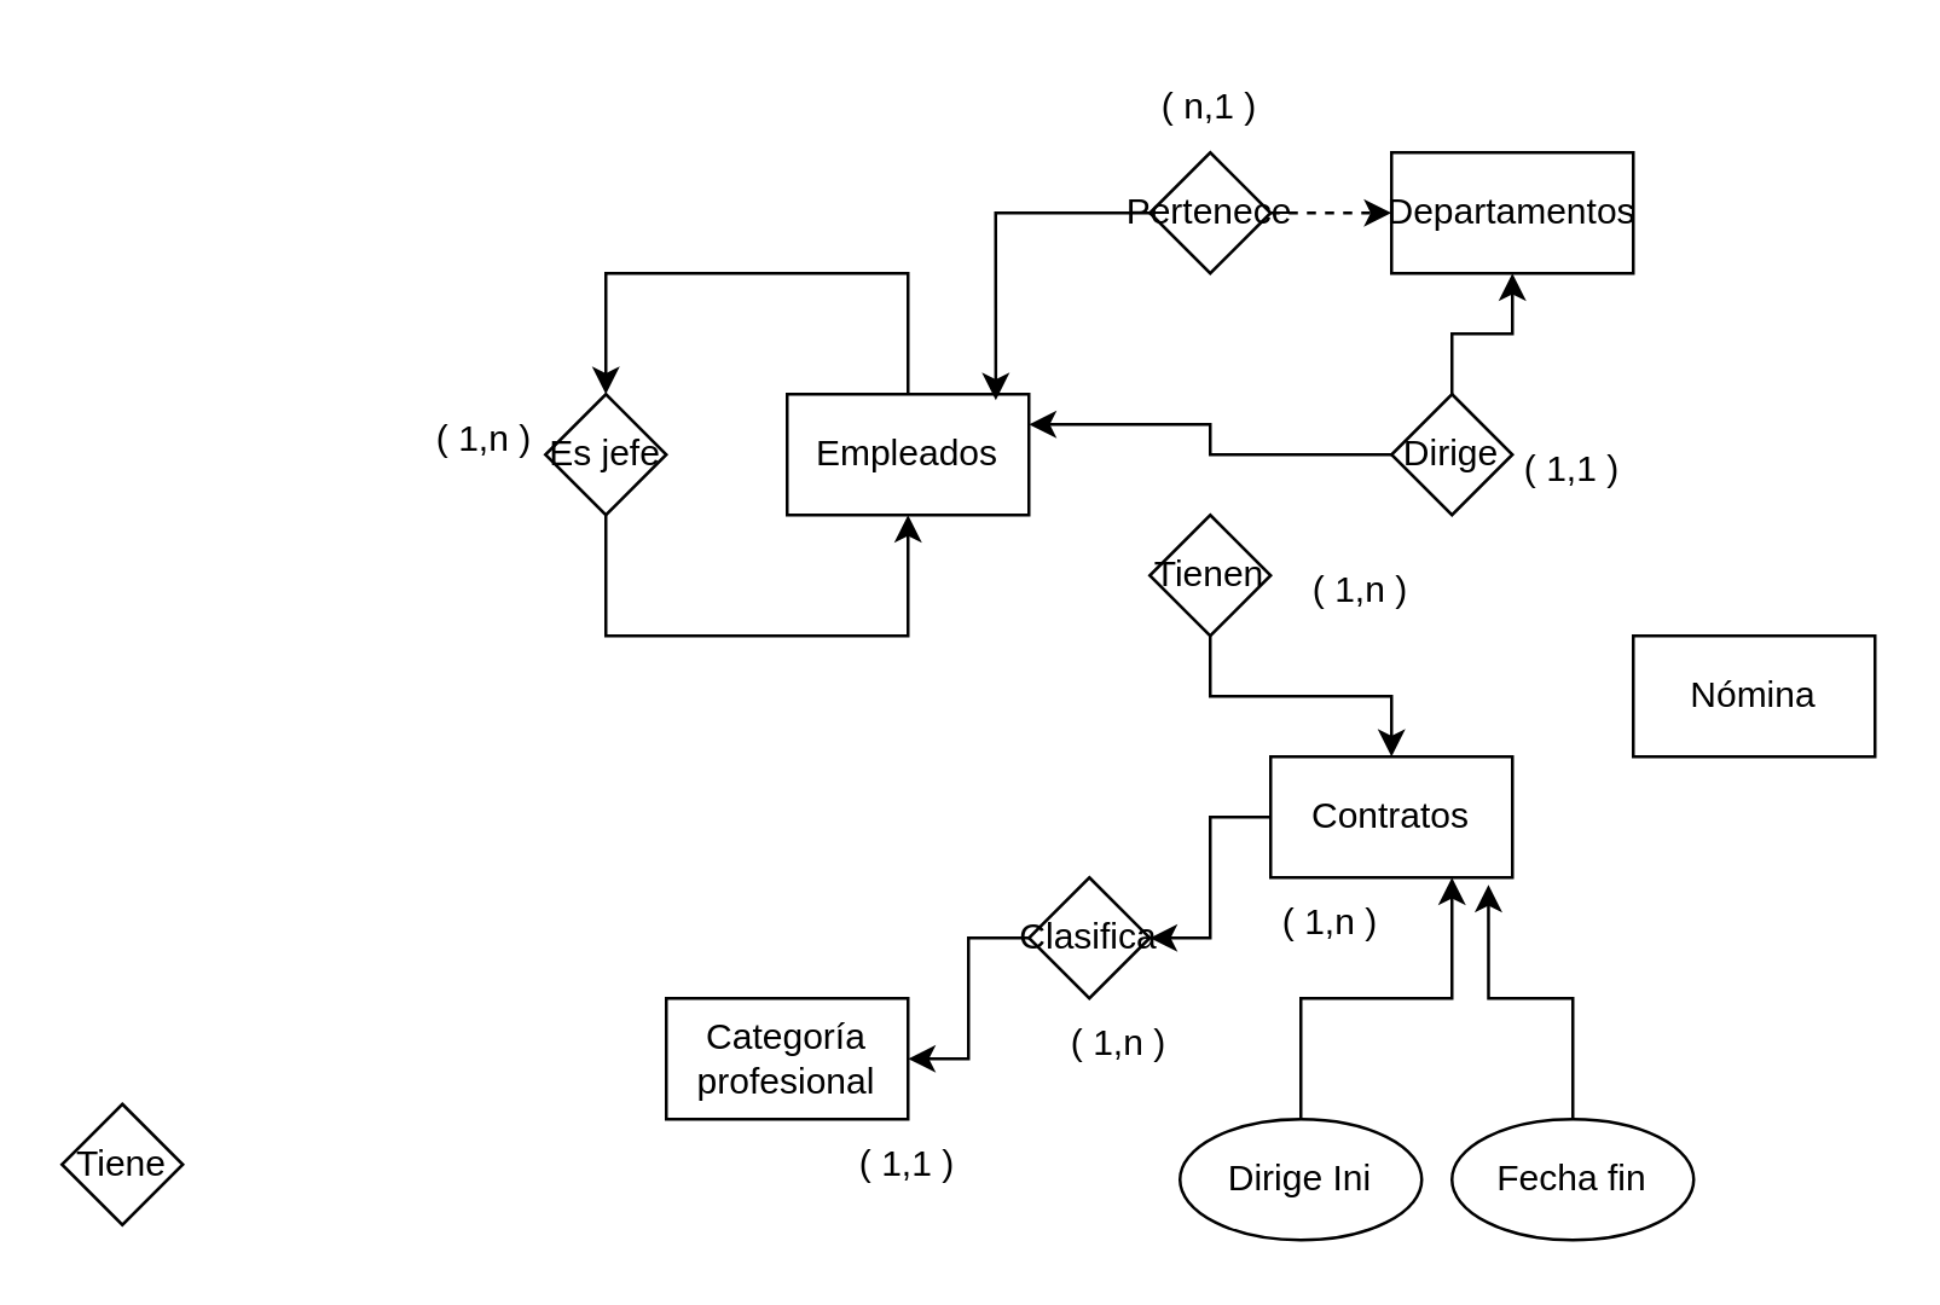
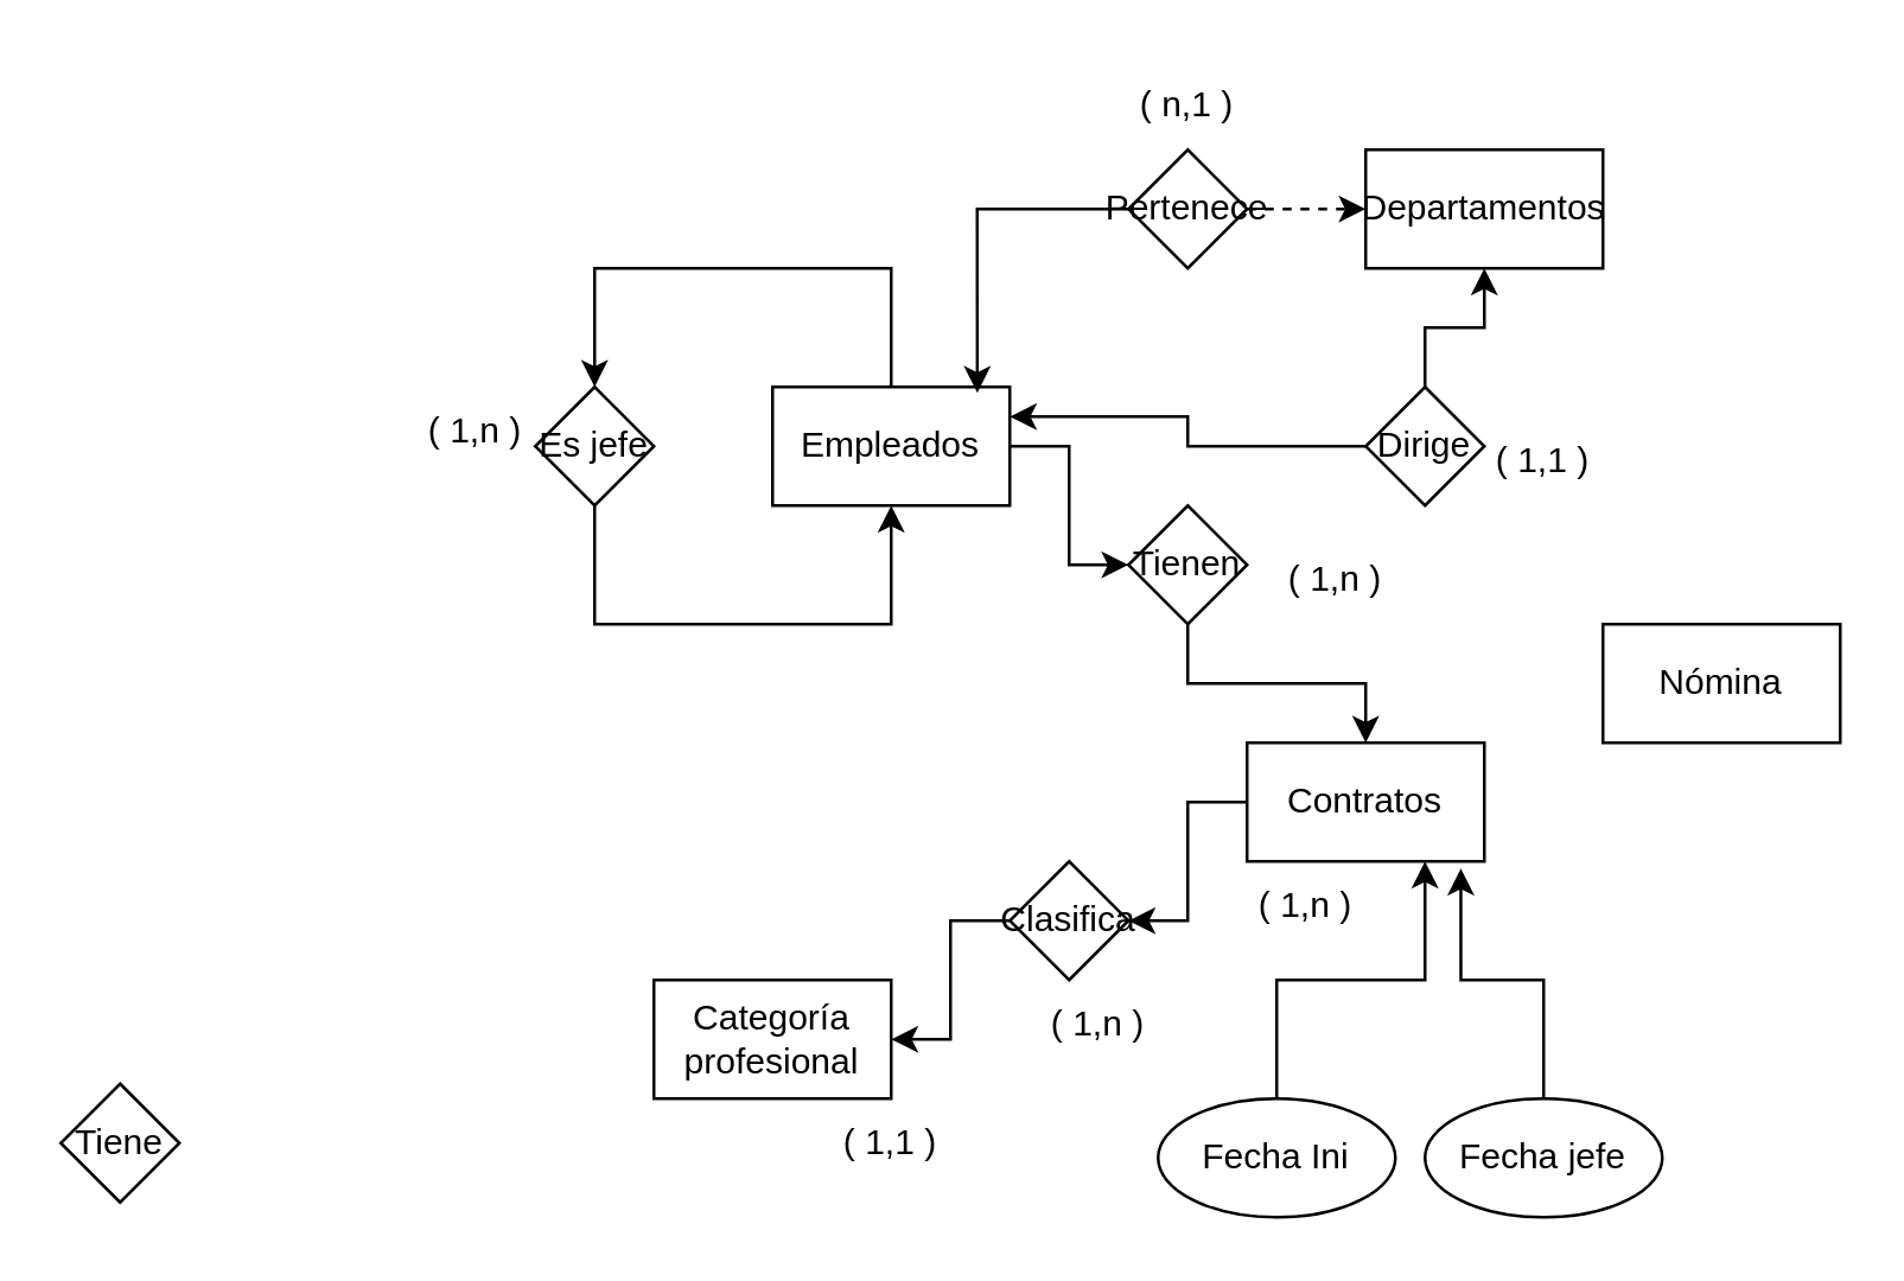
  <mxCell id="0" />
  <mxCell id="1" parent="0" />
  <mxCell id="2" style="edgeStyle=orthogonalEdgeStyle;rounded=0;orthogonalLoop=1;jettySize=auto;html=1;entryX=0.5;entryY=0;entryDx=0;entryDy=0;exitX=0;exitY=0.5;exitDx=0;exitDy=0;" edge="1" parent="1" source="4" target="6"><mxGeometry relative="1" as="geometry"><Array as="points"><mxPoint x="300" y="150" /><mxPoint x="300" y="90" /><mxPoint x="200" y="90" /></Array></mxGeometry></mxCell>
+ <mxCell id="3" style="edgeStyle=orthogonalEdgeStyle;rounded=0;orthogonalLoop=1;jettySize=auto;html=1;entryX=0;entryY=0.5;entryDx=0;entryDy=0;" edge="1" parent="1" source="4" target="8"><mxGeometry relative="1" as="geometry" /></mxCell>
  <mxCell id="4" value="Empleados" style="rounded=0;whiteSpace=wrap;html=1;" vertex="1" parent="1"><mxGeometry x="260" y="130" width="80" height="40" as="geometry" /></mxCell>
  <mxCell id="5" style="edgeStyle=orthogonalEdgeStyle;rounded=0;orthogonalLoop=1;jettySize=auto;html=1;entryX=0.5;entryY=1;entryDx=0;entryDy=0;exitX=0.5;exitY=1;exitDx=0;exitDy=0;" edge="1" parent="1" source="6" target="4"><mxGeometry relative="1" as="geometry"><Array as="points"><mxPoint x="200" y="210" /><mxPoint x="300" y="210" /></Array></mxGeometry></mxCell>
  <mxCell id="6" value="Es jefe" style="rhombus;whiteSpace=wrap;html=1;" vertex="1" parent="1"><mxGeometry x="180" y="130" width="40" height="40" as="geometry" /></mxCell>
  <mxCell id="7" style="edgeStyle=orthogonalEdgeStyle;rounded=0;orthogonalLoop=1;jettySize=auto;html=1;entryX=0.5;entryY=0;entryDx=0;entryDy=0;" edge="1" parent="1" source="8" target="10"><mxGeometry relative="1" as="geometry" /></mxCell>
  <mxCell id="8" value="Tienen" style="rhombus;whiteSpace=wrap;html=1;" vertex="1" parent="1"><mxGeometry x="380" y="170" width="40" height="40" as="geometry" /></mxCell>
  <mxCell id="9" style="edgeStyle=orthogonalEdgeStyle;rounded=0;orthogonalLoop=1;jettySize=auto;html=1;entryX=1;entryY=0.5;entryDx=0;entryDy=0;" edge="1" parent="1" source="10" target="24"><mxGeometry relative="1" as="geometry" /></mxCell>
  <mxCell id="10" value="Contratos" style="rounded=0;whiteSpace=wrap;html=1;" vertex="1" parent="1"><mxGeometry x="420" y="250" width="80" height="40" as="geometry" /></mxCell>
  <mxCell id="11" style="edgeStyle=orthogonalEdgeStyle;rounded=0;orthogonalLoop=1;jettySize=auto;html=1;entryX=0.863;entryY=0.05;entryDx=0;entryDy=0;entryPerimeter=0;" edge="1" parent="1" source="13" target="4"><mxGeometry relative="1" as="geometry" /></mxCell>
  <mxCell id="12" style="edgeStyle=orthogonalEdgeStyle;rounded=0;orthogonalLoop=1;jettySize=auto;html=1;entryX=0;entryY=0.5;entryDx=0;entryDy=0;dashed=1;" edge="1" parent="1" source="13" target="14"><mxGeometry relative="1" as="geometry" /></mxCell>
  <mxCell id="13" value="Pertenece" style="rhombus;whiteSpace=wrap;html=1;" vertex="1" parent="1"><mxGeometry x="380" y="50" width="40" height="40" as="geometry" /></mxCell>
  <mxCell id="14" value="Departamentos" style="rounded=0;whiteSpace=wrap;html=1;" vertex="1" parent="1"><mxGeometry x="460" y="50" width="80" height="40" as="geometry" /></mxCell>
  <mxCell id="15" style="edgeStyle=orthogonalEdgeStyle;rounded=0;orthogonalLoop=1;jettySize=auto;html=1;entryX=1;entryY=0.25;entryDx=0;entryDy=0;" edge="1" parent="1" source="17" target="4"><mxGeometry relative="1" as="geometry" /></mxCell>
  <mxCell id="16" style="edgeStyle=orthogonalEdgeStyle;rounded=0;orthogonalLoop=1;jettySize=auto;html=1;" edge="1" parent="1" source="17" target="14"><mxGeometry relative="1" as="geometry" /></mxCell>
  <mxCell id="17" value="Dirige" style="rhombus;whiteSpace=wrap;html=1;" vertex="1" parent="1"><mxGeometry x="460" y="130" width="40" height="40" as="geometry" /></mxCell>
  <mxCell id="18" value="( 1,n )" style="text;html=1;strokeColor=none;fillColor=none;align=center;verticalAlign=middle;whiteSpace=wrap;rounded=0;" vertex="1" parent="1"><mxGeometry x="130" y="130" width="60" height="30" as="geometry" /></mxCell>
  <mxCell id="19" value="( n,1 )" style="text;html=1;strokeColor=none;fillColor=none;align=center;verticalAlign=middle;whiteSpace=wrap;rounded=0;" vertex="1" parent="1"><mxGeometry x="370" y="20" width="60" height="30" as="geometry" /></mxCell>
  <mxCell id="20" value="( 1,1 )" style="text;html=1;strokeColor=none;fillColor=none;align=center;verticalAlign=middle;whiteSpace=wrap;rounded=0;" vertex="1" parent="1"><mxGeometry x="490" y="140" width="60" height="30" as="geometry" /></mxCell>
  <mxCell id="21" value="( 1,n )" style="text;html=1;strokeColor=none;fillColor=none;align=center;verticalAlign=middle;whiteSpace=wrap;rounded=0;" vertex="1" parent="1"><mxGeometry x="420" y="180" width="60" height="30" as="geometry" /></mxCell>
  <mxCell id="22" value="Categoría profesional" style="rounded=0;whiteSpace=wrap;html=1;" vertex="1" parent="1"><mxGeometry x="220" y="330" width="80" height="40" as="geometry" /></mxCell>
  <mxCell id="23" style="edgeStyle=orthogonalEdgeStyle;rounded=0;orthogonalLoop=1;jettySize=auto;html=1;" edge="1" parent="1" source="24" target="22"><mxGeometry relative="1" as="geometry" /></mxCell>
  <mxCell id="24" value="Clasifica" style="rhombus;whiteSpace=wrap;html=1;" vertex="1" parent="1"><mxGeometry x="340" y="290" width="40" height="40" as="geometry" /></mxCell>
  <mxCell id="25" value="( 1,n )" style="text;html=1;strokeColor=none;fillColor=none;align=center;verticalAlign=middle;whiteSpace=wrap;rounded=0;" vertex="1" parent="1"><mxGeometry x="340" y="330" width="60" height="30" as="geometry" /></mxCell>
  <mxCell id="26" value="( 1,n )" style="text;html=1;strokeColor=none;fillColor=none;align=center;verticalAlign=middle;whiteSpace=wrap;rounded=0;" vertex="1" parent="1"><mxGeometry x="410" y="290" width="60" height="30" as="geometry" /></mxCell>
  <mxCell id="27" value="( 1,1 )" style="text;html=1;strokeColor=none;fillColor=none;align=center;verticalAlign=middle;whiteSpace=wrap;rounded=0;" vertex="1" parent="1"><mxGeometry x="270" y="370" width="60" height="30" as="geometry" /></mxCell>
  <mxCell id="28" value="Nómina" style="rounded=0;whiteSpace=wrap;html=1;" vertex="1" parent="1"><mxGeometry x="540" y="210" width="80" height="40" as="geometry" /></mxCell>
  <mxCell id="29" value="Tiene" style="rhombus;whiteSpace=wrap;html=1;" vertex="1" parent="1"><mxGeometry x="20" y="365" width="40" height="40" as="geometry" /></mxCell>
  <mxCell id="30" style="edgeStyle=orthogonalEdgeStyle;rounded=0;orthogonalLoop=1;jettySize=auto;html=1;entryX=0.901;entryY=1.06;entryDx=0;entryDy=0;entryPerimeter=0;" edge="1" parent="1" source="31" target="10"><mxGeometry relative="1" as="geometry" /></mxCell>
- <mxCell id="31" value="Fecha fin" style="ellipse;whiteSpace=wrap;html=1;" vertex="1" parent="1"><mxGeometry x="480" y="370" width="80" height="40" as="geometry" /></mxCell>
+ <mxCell id="31" value="Fecha jefe" style="ellipse;whiteSpace=wrap;html=1;" vertex="1" parent="1"><mxGeometry x="480" y="370" width="80" height="40" as="geometry" /></mxCell>
  <mxCell id="32" style="edgeStyle=orthogonalEdgeStyle;rounded=0;orthogonalLoop=1;jettySize=auto;html=1;entryX=0.75;entryY=1;entryDx=0;entryDy=0;" edge="1" parent="1" source="33" target="10"><mxGeometry relative="1" as="geometry" /></mxCell>
- <mxCell id="33" value="Dirige Ini" style="ellipse;whiteSpace=wrap;html=1;" vertex="1" parent="1"><mxGeometry x="390" y="370" width="80" height="40" as="geometry" /></mxCell>
+ <mxCell id="33" value="Fecha Ini" style="ellipse;whiteSpace=wrap;html=1;" vertex="1" parent="1"><mxGeometry x="390" y="370" width="80" height="40" as="geometry" /></mxCell>
